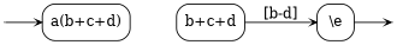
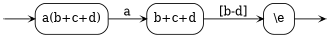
  digraph {
    rankdir=LR
    vcsn_context="lal_char(abcd), b"
    node [shape=box style=rounded]
    edge [arrowhead=vee arrowsize=.6]
    I0 [shape=point width=0 style=""]
    F2 [shape=point width=0 style=""]
    n3 [label="a(b+c+d)" width=0.5]
    n4 [label="b+c+d" width=0.5]
    n5 [label="\\e" width=0.5]
    subgraph sub_1 {
      I0
      F2
    }
    subgraph sub_2 {
      n3
      n4
      n5
    }
    I0 -> n3
+   n3 -> n4 [label=a]
    n4 -> n5 [label="[b-d]"]
    n5 -> F2
  }
